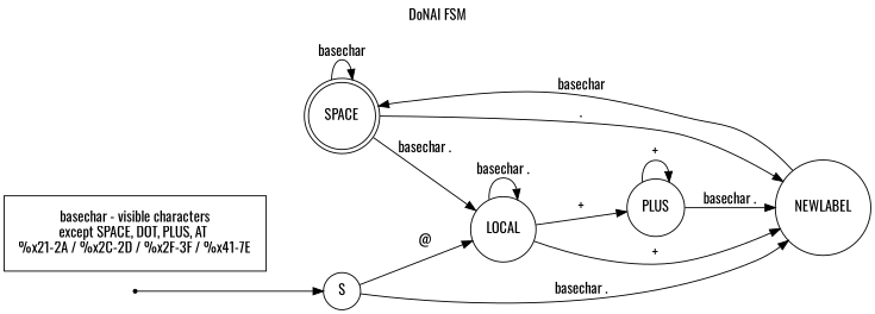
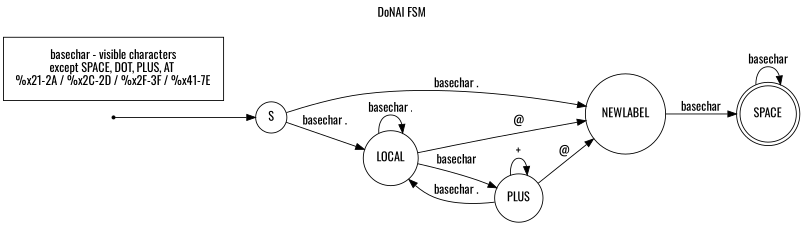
  digraph {
    fontname=Oswald
    label="DoNAI FSM\n\n"
    labelloc=t
    rankdir=LR
    node [fontname=Oswald shape=circle]
    edge [fontname=Oswald]
    n1 [label=SPACE shape=doublecircle]
    NEWLABEL
    qi [shape=point]
    S
    LOCAL
    n6 [label=PLUS]
    n7 [label="basechar - visible characters\nexcept SPACE, DOT, PLUS, AT \n%x21-2A / %x2C-2D / %x2F-3F / %x41-7E" margin="0.2,0.2" shape=box]
    n1 -> n1 [label=basechar]
-   n1 -> NEWLABEL [label="."]
    NEWLABEL -> n1 [label=basechar]
    qi -> S
    S -> NEWLABEL [label="basechar ."]
-   S -> LOCAL [label="@"]
-   LOCAL -> NEWLABEL [label="+"]
+   S -> LOCAL [label="basechar ."]
+   LOCAL -> NEWLABEL [label="@"]
    LOCAL -> LOCAL [label="basechar ."]
-   LOCAL -> n6 [label="+"]
-   n6 -> NEWLABEL [label="basechar ."]
-   n1 -> LOCAL [label="basechar ."]
+   LOCAL -> n6 [label=basechar]
+   n6 -> NEWLABEL [label="@"]
+   n6 -> LOCAL [label="basechar ."]
    n6 -> n6 [label="+"]
  }
